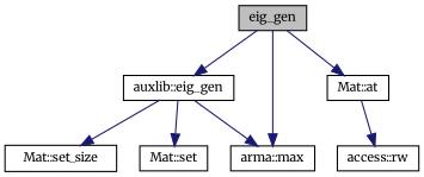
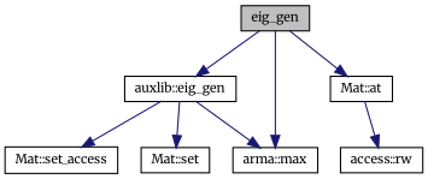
  digraph {
    fontname=Merriweather
    rankdir=TB
    node [color=black fillcolor=white fontname=Merriweather fontsize=10 shape=record style=filled]
    edge [color=midnightblue fontname=Merriweather fontsize=10 labelfontname=Helvetica labelfontsize=10 style=solid]
    n1 [fillcolor=grey75 fontcolor=black height=0.2 label=eig_gen width=0.4]
    n2 [height=0.2 label="auxlib::eig_gen" width=0.4]
    n3 [height=0.2 label="Mat::at" width=0.4]
    n4 [height=0.2 label="arma::max" width=0.4]
-   n5 [height=0.2 label="Mat::set_size" width=0.4]
+   n5 [height=0.2 label="Mat::set_access" width=0.4]
    n6 [height=0.2 label="Mat::set" width=0.4]
    n7 [height=0.2 label="access::rw" width=0.4]
    n1 -> n2
    n1 -> n3
    n1 -> n4
    n2 -> n4
    n2 -> n5
    n2 -> n6
    n3 -> n7
  }
